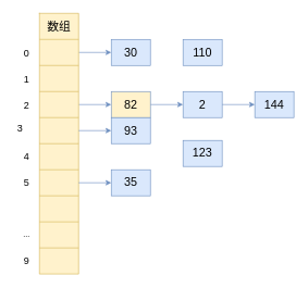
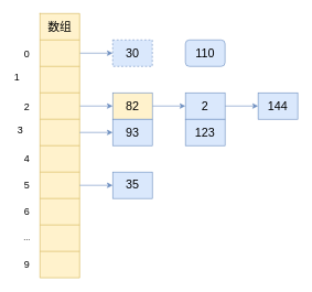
  <mxCell id="0" />
  <mxCell id="1" parent="0" />
  <mxCell id="2" value="" style="edgeStyle=none;html=1;exitX=1;exitY=0.5;exitDx=0;exitDy=0;fillColor=#dae8fc;strokeColor=#6c8ebf;fontSize=18;" parent="1" source="7" target="25" edge="1"><mxGeometry relative="1" as="geometry" /></mxCell>
  <mxCell id="3" value="" style="edgeStyle=none;html=1;exitX=1;exitY=0.5;exitDx=0;exitDy=0;fillColor=#dae8fc;strokeColor=#6c8ebf;fontSize=18;" parent="1" source="11" target="28" edge="1"><mxGeometry relative="1" as="geometry" /></mxCell>
  <mxCell id="4" value="" style="shape=table;html=1;whiteSpace=wrap;startSize=0;container=1;collapsible=0;childLayout=tableLayout;rounded=0;swimlaneFillColor=none;fillColor=#fff2cc;strokeColor=#d6b656;fontSize=18;" parent="1" vertex="1"><mxGeometry x="60" y="20" width="60" height="400" as="geometry" /></mxCell>
  <mxCell id="5" value="" style="shape=partialRectangle;html=1;whiteSpace=wrap;collapsible=0;dropTarget=0;pointerEvents=0;fillColor=none;top=0;left=0;bottom=0;right=0;points=[[0,0.5],[1,0.5]];portConstraint=eastwest;fontSize=18;" parent="4" vertex="1"><mxGeometry width="60" height="40" as="geometry" /></mxCell>
  <mxCell id="6" value="数组" style="shape=partialRectangle;html=1;whiteSpace=wrap;connectable=0;fillColor=none;top=0;left=0;bottom=0;right=0;overflow=hidden;pointerEvents=1;fontSize=18;" parent="5" vertex="1"><mxGeometry width="60" height="40" as="geometry"><mxRectangle width="60" height="40" as="alternateBounds" /></mxGeometry></mxCell>
  <mxCell id="7" value="" style="shape=partialRectangle;html=1;whiteSpace=wrap;collapsible=0;dropTarget=0;pointerEvents=0;fillColor=none;top=0;left=0;bottom=0;right=0;points=[[0,0.5],[1,0.5]];portConstraint=eastwest;fontSize=18;" parent="4" vertex="1"><mxGeometry y="40" width="60" height="40" as="geometry" /></mxCell>
  <mxCell id="8" value="" style="shape=partialRectangle;html=1;whiteSpace=wrap;connectable=0;fillColor=none;top=0;left=0;bottom=0;right=0;overflow=hidden;pointerEvents=1;fontSize=18;" parent="7" vertex="1"><mxGeometry width="60" height="40" as="geometry"><mxRectangle width="60" height="40" as="alternateBounds" /></mxGeometry></mxCell>
  <mxCell id="9" value="" style="shape=partialRectangle;html=1;whiteSpace=wrap;collapsible=0;dropTarget=0;pointerEvents=0;fillColor=none;top=0;left=0;bottom=0;right=0;points=[[0,0.5],[1,0.5]];portConstraint=eastwest;fontSize=18;" parent="4" vertex="1"><mxGeometry y="80" width="60" height="40" as="geometry" /></mxCell>
  <mxCell id="10" value="" style="shape=partialRectangle;html=1;whiteSpace=wrap;connectable=0;fillColor=none;top=0;left=0;bottom=0;right=0;overflow=hidden;pointerEvents=1;fontSize=18;" parent="9" vertex="1"><mxGeometry width="60" height="40" as="geometry"><mxRectangle width="60" height="40" as="alternateBounds" /></mxGeometry></mxCell>
  <mxCell id="11" value="" style="shape=partialRectangle;html=1;whiteSpace=wrap;collapsible=0;dropTarget=0;pointerEvents=0;fillColor=none;top=0;left=0;bottom=0;right=0;points=[[0,0.5],[1,0.5]];portConstraint=eastwest;fontSize=18;" parent="4" vertex="1"><mxGeometry y="120" width="60" height="40" as="geometry" /></mxCell>
  <mxCell id="12" value="" style="shape=partialRectangle;html=1;whiteSpace=wrap;connectable=0;fillColor=none;top=0;left=0;bottom=0;right=0;overflow=hidden;pointerEvents=1;fontSize=18;" parent="11" vertex="1"><mxGeometry width="60" height="40" as="geometry"><mxRectangle width="60" height="40" as="alternateBounds" /></mxGeometry></mxCell>
  <mxCell id="13" style="shape=partialRectangle;html=1;whiteSpace=wrap;collapsible=0;dropTarget=0;pointerEvents=0;fillColor=none;top=0;left=0;bottom=0;right=0;points=[[0,0.5],[1,0.5]];portConstraint=eastwest;fontSize=18;" parent="4" vertex="1"><mxGeometry y="160" width="60" height="40" as="geometry" /></mxCell>
  <mxCell id="14" style="shape=partialRectangle;html=1;whiteSpace=wrap;connectable=0;fillColor=none;top=0;left=0;bottom=0;right=0;overflow=hidden;pointerEvents=1;fontSize=18;" parent="13" vertex="1"><mxGeometry width="60" height="40" as="geometry"><mxRectangle width="60" height="40" as="alternateBounds" /></mxGeometry></mxCell>
  <mxCell id="15" style="shape=partialRectangle;html=1;whiteSpace=wrap;collapsible=0;dropTarget=0;pointerEvents=0;fillColor=none;top=0;left=0;bottom=0;right=0;points=[[0,0.5],[1,0.5]];portConstraint=eastwest;fontSize=18;" parent="4" vertex="1"><mxGeometry y="200" width="60" height="40" as="geometry" /></mxCell>
  <mxCell id="16" style="shape=partialRectangle;html=1;whiteSpace=wrap;connectable=0;fillColor=none;top=0;left=0;bottom=0;right=0;overflow=hidden;pointerEvents=1;fontSize=18;" parent="15" vertex="1"><mxGeometry width="60" height="40" as="geometry"><mxRectangle width="60" height="40" as="alternateBounds" /></mxGeometry></mxCell>
  <mxCell id="17" style="shape=partialRectangle;html=1;whiteSpace=wrap;collapsible=0;dropTarget=0;pointerEvents=0;fillColor=none;top=0;left=0;bottom=0;right=0;points=[[0,0.5],[1,0.5]];portConstraint=eastwest;fontSize=18;" parent="4" vertex="1"><mxGeometry y="240" width="60" height="40" as="geometry" /></mxCell>
  <mxCell id="18" style="shape=partialRectangle;html=1;whiteSpace=wrap;connectable=0;fillColor=none;top=0;left=0;bottom=0;right=0;overflow=hidden;pointerEvents=1;fontSize=18;" parent="17" vertex="1"><mxGeometry width="60" height="40" as="geometry"><mxRectangle width="60" height="40" as="alternateBounds" /></mxGeometry></mxCell>
  <mxCell id="19" style="shape=partialRectangle;html=1;whiteSpace=wrap;collapsible=0;dropTarget=0;pointerEvents=0;fillColor=none;top=0;left=0;bottom=0;right=0;points=[[0,0.5],[1,0.5]];portConstraint=eastwest;fontSize=18;" parent="4" vertex="1"><mxGeometry y="280" width="60" height="40" as="geometry" /></mxCell>
  <mxCell id="20" style="shape=partialRectangle;html=1;whiteSpace=wrap;connectable=0;fillColor=none;top=0;left=0;bottom=0;right=0;overflow=hidden;pointerEvents=1;fontSize=18;" parent="19" vertex="1"><mxGeometry width="60" height="40" as="geometry"><mxRectangle width="60" height="40" as="alternateBounds" /></mxGeometry></mxCell>
  <mxCell id="21" style="shape=partialRectangle;html=1;whiteSpace=wrap;collapsible=0;dropTarget=0;pointerEvents=0;fillColor=none;top=0;left=0;bottom=0;right=0;points=[[0,0.5],[1,0.5]];portConstraint=eastwest;fontSize=18;" vertex="1" parent="4"><mxGeometry y="320" width="60" height="40" as="geometry" /></mxCell>
  <mxCell id="22" style="shape=partialRectangle;html=1;whiteSpace=wrap;connectable=0;fillColor=none;top=0;left=0;bottom=0;right=0;overflow=hidden;pointerEvents=1;fontSize=18;" vertex="1" parent="21"><mxGeometry width="60" height="40" as="geometry"><mxRectangle width="60" height="40" as="alternateBounds" /></mxGeometry></mxCell>
  <mxCell id="23" style="shape=partialRectangle;html=1;whiteSpace=wrap;collapsible=0;dropTarget=0;pointerEvents=0;fillColor=none;top=0;left=0;bottom=0;right=0;points=[[0,0.5],[1,0.5]];portConstraint=eastwest;fontSize=18;" vertex="1" parent="4"><mxGeometry y="360" width="60" height="40" as="geometry" /></mxCell>
  <mxCell id="24" style="shape=partialRectangle;html=1;whiteSpace=wrap;connectable=0;fillColor=none;top=0;left=0;bottom=0;right=0;overflow=hidden;pointerEvents=1;fontSize=18;" vertex="1" parent="23"><mxGeometry width="60" height="40" as="geometry"><mxRectangle width="60" height="40" as="alternateBounds" /></mxGeometry></mxCell>
- <mxCell id="25" value="30" style="whiteSpace=wrap;html=1;startSize=0;rounded=0;swimlaneFillColor=none;fillColor=#dae8fc;strokeColor=#6c8ebf;fontSize=18;" parent="1" vertex="1"><mxGeometry x="170" y="60" width="60" height="40" as="geometry" /></mxCell>
- <mxCell id="26" value="110" style="whiteSpace=wrap;html=1;startSize=0;rounded=0;swimlaneFillColor=none;fillColor=#dae8fc;strokeColor=#6c8ebf;fontSize=18;" parent="1" vertex="1"><mxGeometry x="280" y="60" width="60" height="40" as="geometry" /></mxCell>
+ <mxCell id="25" value="30" style="whiteSpace=wrap;html=1;startSize=0;rounded=0;swimlaneFillColor=none;fillColor=#dae8fc;strokeColor=#6c8ebf;fontSize=18;dashed=1;" parent="1" vertex="1"><mxGeometry x="170" y="60" width="60" height="40" as="geometry" /></mxCell>
+ <mxCell id="26" value="110" style="whiteSpace=wrap;html=1;startSize=0;swimlaneFillColor=none;fillColor=#dae8fc;strokeColor=#6c8ebf;fontSize=18;rounded=1;" parent="1" vertex="1"><mxGeometry x="280" y="60" width="60" height="40" as="geometry" /></mxCell>
  <mxCell id="27" value="" style="edgeStyle=none;html=1;fillColor=#dae8fc;strokeColor=#6c8ebf;fontSize=18;" parent="1" source="28" target="30" edge="1"><mxGeometry relative="1" as="geometry" /></mxCell>
  <mxCell id="28" value="82" style="whiteSpace=wrap;html=1;startSize=0;rounded=0;swimlaneFillColor=none;fillColor=#fff2cc;strokeColor=#6c8ebf;fontSize=18;" parent="1" vertex="1"><mxGeometry x="170" y="140" width="60" height="40" as="geometry" /></mxCell>
  <mxCell id="29" value="" style="edgeStyle=none;html=1;fillColor=#dae8fc;strokeColor=#6c8ebf;fontSize=18;" parent="1" source="30" target="31" edge="1"><mxGeometry relative="1" as="geometry" /></mxCell>
  <mxCell id="30" value="2" style="whiteSpace=wrap;html=1;startSize=0;rounded=0;swimlaneFillColor=none;fillColor=#dae8fc;strokeColor=#6c8ebf;fontSize=18;" parent="1" vertex="1"><mxGeometry x="280" y="140" width="60" height="40" as="geometry" /></mxCell>
  <mxCell id="31" value="144" style="whiteSpace=wrap;html=1;startSize=0;rounded=0;swimlaneFillColor=none;fillColor=#dae8fc;strokeColor=#6c8ebf;fontSize=18;" parent="1" vertex="1"><mxGeometry x="390" y="140" width="60" height="40" as="geometry" /></mxCell>
  <mxCell id="32" value="93" style="whiteSpace=wrap;html=1;startSize=0;rounded=0;swimlaneFillColor=none;fillColor=#dae8fc;strokeColor=#6c8ebf;fontSize=18;" parent="1" vertex="1"><mxGeometry x="170" y="180" width="60" height="40" as="geometry" /></mxCell>
- <mxCell id="33" value="123" style="whiteSpace=wrap;html=1;startSize=0;rounded=0;swimlaneFillColor=none;fillColor=#dae8fc;strokeColor=#6c8ebf;fontSize=18;" parent="1" vertex="1"><mxGeometry x="280" y="215" width="60" height="40" as="geometry" /></mxCell>
+ <mxCell id="33" value="123" style="whiteSpace=wrap;html=1;startSize=0;rounded=0;swimlaneFillColor=none;fillColor=#dae8fc;strokeColor=#6c8ebf;fontSize=18;" parent="1" vertex="1"><mxGeometry x="280" y="180" width="60" height="40" as="geometry" /></mxCell>
  <mxCell id="34" value="35" style="whiteSpace=wrap;html=1;startSize=0;rounded=0;swimlaneFillColor=none;fillColor=#dae8fc;strokeColor=#6c8ebf;fontSize=18;" parent="1" vertex="1"><mxGeometry x="170" y="260" width="60" height="40" as="geometry" /></mxCell>
  <mxCell id="35" style="edgeStyle=none;html=1;entryX=0;entryY=0.5;entryDx=0;entryDy=0;fillColor=#dae8fc;strokeColor=#6c8ebf;fontSize=18;" parent="1" source="13" target="32" edge="1"><mxGeometry relative="1" as="geometry" /></mxCell>
  <mxCell id="36" style="edgeStyle=none;html=1;entryX=0;entryY=0.5;entryDx=0;entryDy=0;fillColor=#dae8fc;strokeColor=#6c8ebf;fontSize=18;" parent="1" source="17" target="34" edge="1"><mxGeometry relative="1" as="geometry" /></mxCell>
  <mxCell id="37" value="0" style="text;html=1;align=center;verticalAlign=middle;resizable=0;points=[];autosize=1;strokeColor=none;fillColor=none;fontSize=15;" parent="1" vertex="1"><mxGeometry x="30" y="70" width="20" height="20" as="geometry" /></mxCell>
  <mxCell id="38" value="4" style="text;html=1;align=center;verticalAlign=middle;resizable=0;points=[];autosize=1;strokeColor=none;fillColor=none;fontSize=15;" parent="1" vertex="1"><mxGeometry x="30" y="230" width="20" height="20" as="geometry" /></mxCell>
  <mxCell id="39" value="5" style="text;html=1;align=center;verticalAlign=middle;resizable=0;points=[];autosize=1;strokeColor=none;fillColor=none;fontSize=15;" parent="1" vertex="1"><mxGeometry x="30" y="270" width="20" height="20" as="geometry" /></mxCell>
+ <mxCell id="40" value="6" style="text;html=1;align=center;verticalAlign=middle;resizable=0;points=[];autosize=1;strokeColor=none;fillColor=none;fontSize=15;" parent="1" vertex="1"><mxGeometry x="30" y="310" width="20" height="20" as="geometry" /></mxCell>
  <mxCell id="41" value="3" style="text;html=1;align=center;verticalAlign=middle;resizable=0;points=[];autosize=1;strokeColor=none;fillColor=none;fontSize=15;" parent="1" vertex="1"><mxGeometry x="20" y="185" width="20" height="20" as="geometry" /></mxCell>
  <mxCell id="42" value="2" style="text;html=1;align=center;verticalAlign=middle;resizable=0;points=[];autosize=1;strokeColor=none;fillColor=none;fontSize=15;" parent="1" vertex="1"><mxGeometry x="30" y="150" width="20" height="20" as="geometry" /></mxCell>
- <mxCell id="43" value="1" style="text;html=1;align=center;verticalAlign=middle;resizable=0;points=[];autosize=1;strokeColor=none;fillColor=none;fontSize=15;" parent="1" vertex="1"><mxGeometry x="30" y="110" width="20" height="20" as="geometry" /></mxCell>
+ <mxCell id="43" value="1" style="text;html=1;align=center;verticalAlign=middle;resizable=0;points=[];autosize=1;strokeColor=none;fillColor=none;fontSize=15;" parent="1" vertex="1"><mxGeometry x="15" y="105" width="20" height="20" as="geometry" /></mxCell>
  <mxCell id="44" value="..." style="text;html=1;align=center;verticalAlign=middle;resizable=0;points=[];autosize=1;strokeColor=none;fillColor=none;" vertex="1" parent="1"><mxGeometry x="25" y="350" width="30" height="20" as="geometry" /></mxCell>
  <mxCell id="45" value="9" style="text;html=1;align=center;verticalAlign=middle;resizable=0;points=[];autosize=1;strokeColor=none;fillColor=none;fontSize=15;" vertex="1" parent="1"><mxGeometry x="30" y="390" width="20" height="20" as="geometry" /></mxCell>
